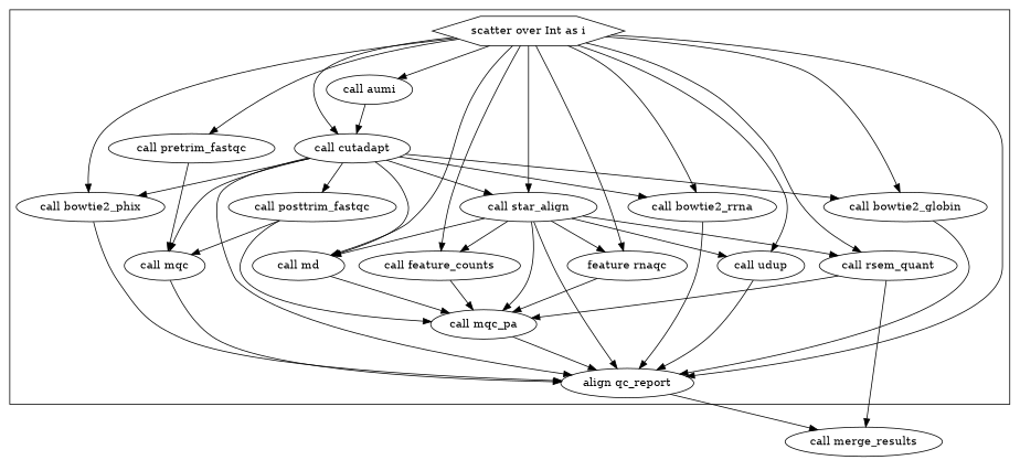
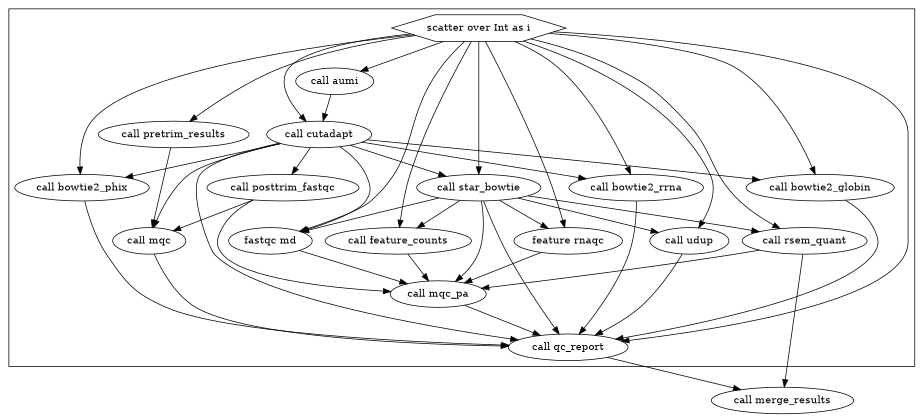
  digraph {
    compound=true
-   n1 [label="call star_align"]
+   n1 [label="call star_bowtie"]
    n2 [label="call feature_counts"]
-   n3 [label="call pretrim_fastqc"]
+   n3 [label="call pretrim_results"]
    n4 [label="call mqc"]
    n5 [label="scatter over Int as i" shape=hexagon]
    n6 [label="call bowtie2_phix"]
    n7 [label="call aumi"]
    n8 [label="call cutadapt"]
    n9 [label="call mqc_pa"]
-   n10 [label="align qc_report"]
-   n11 [label="call md"]
+   n10 [label="call qc_report"]
+   n11 [label="fastqc md"]
    n12 [label="call bowtie2_rrna"]
    n13 [label="call posttrim_fastqc"]
    n14 [label="call rsem_quant"]
    n15 [label="call udup"]
    n16 [label="feature rnaqc"]
    n17 [label="call bowtie2_globin"]
    n18 [label="call merge_results"]
    subgraph cluster_1 {
      fillcolor=white
      style="filled,solid"
      n1
      n2
      n3
      n4
      n5
      n6
      n7
      n8
      n9
      n10
      n11
      n12
      n13
      n14
      n15
      n16
      n17
    }
    n1 -> n2
    n1 -> n9
    n1 -> n10
    n1 -> n11
    n1 -> n14
    n1 -> n15
    n1 -> n16
    n2 -> n9
    n3 -> n4
    n4 -> n10
    n5 -> n1
    n5 -> n2
    n5 -> n3
    n5 -> n6
    n5 -> n7
    n5 -> n8
    n5 -> n10
    n5 -> n11
    n5 -> n12
    n5 -> n14
    n5 -> n15
    n5 -> n16
    n5 -> n17
    n6 -> n10
    n7 -> n8
    n8 -> n1
    n8 -> n4
    n8 -> n6
    n8 -> n10
    n8 -> n11
    n8 -> n12
    n8 -> n13
    n8 -> n17
    n9 -> n10
    n10 -> n18
    n11 -> n9
    n12 -> n10
    n13 -> n4
    n13 -> n9
    n14 -> n9
    n14 -> n18
    n15 -> n10
    n16 -> n9
    n17 -> n10
  }
